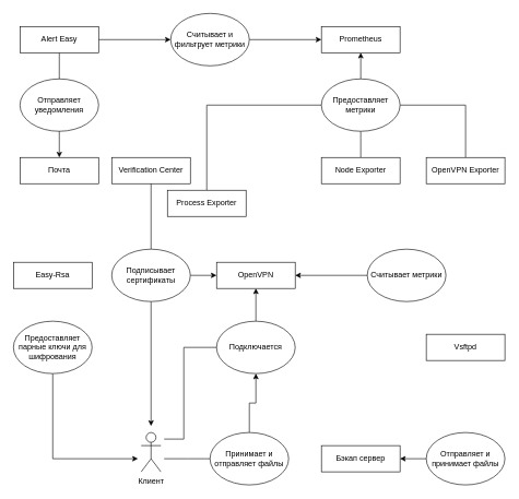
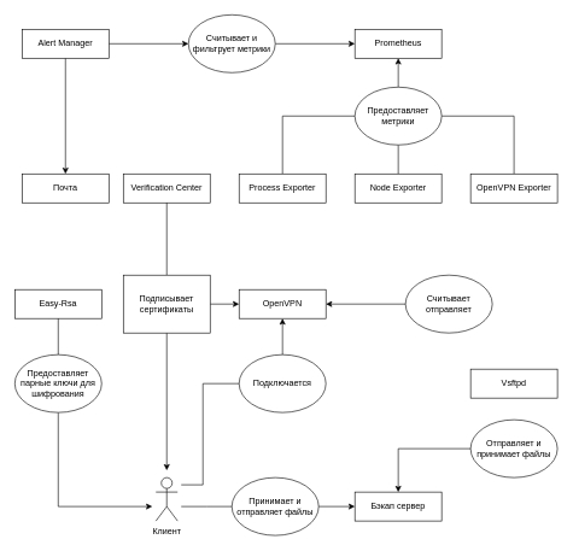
  <mxCell id="0" />
  <mxCell id="1" parent="0" />
  <mxCell id="2" value="Easy-Rsa" style="rounded=0;whiteSpace=wrap;html=1;" vertex="1" parent="1"><mxGeometry x="20" y="400" width="120" height="40" as="geometry" /></mxCell>
  <mxCell id="3" value="Verification Center" style="rounded=0;whiteSpace=wrap;html=1;" vertex="1" parent="1"><mxGeometry x="170" y="240" width="120" height="40" as="geometry" /></mxCell>
  <mxCell id="4" value="OpenVPN" style="rounded=0;whiteSpace=wrap;html=1;" vertex="1" parent="1"><mxGeometry x="330" y="400" width="120" height="40" as="geometry" /></mxCell>
  <mxCell id="5" value="Prometheus" style="rounded=0;whiteSpace=wrap;html=1;" vertex="1" parent="1"><mxGeometry x="490" y="40" width="120" height="40" as="geometry" /></mxCell>
  <mxCell id="6" value="" style="edgeStyle=orthogonalEdgeStyle;rounded=0;orthogonalLoop=1;jettySize=auto;html=1;endArrow=none;endFill=0;" edge="1" parent="1" source="7" target="29"><mxGeometry relative="1" as="geometry" /></mxCell>
  <mxCell id="7" value="Node Exporter" style="whiteSpace=wrap;html=1;" vertex="1" parent="1"><mxGeometry x="490" y="240" width="120" height="40" as="geometry" /></mxCell>
  <mxCell id="8" style="edgeStyle=orthogonalEdgeStyle;rounded=0;orthogonalLoop=1;jettySize=auto;html=1;entryX=1;entryY=0.5;entryDx=0;entryDy=0;exitX=0.5;exitY=0;exitDx=0;exitDy=0;endArrow=none;endFill=0;" edge="1" parent="1" source="9" target="29"><mxGeometry relative="1" as="geometry"><mxPoint x="710" y="160" as="targetPoint" /></mxGeometry></mxCell>
  <mxCell id="9" value="OpenVPN Exporter" style="whiteSpace=wrap;html=1;" vertex="1" parent="1"><mxGeometry x="650" y="240" width="120" height="40" as="geometry" /></mxCell>
  <mxCell id="10" style="edgeStyle=orthogonalEdgeStyle;rounded=0;orthogonalLoop=1;jettySize=auto;html=1;entryX=0;entryY=0.5;entryDx=0;entryDy=0;exitX=0.5;exitY=0;exitDx=0;exitDy=0;endArrow=none;endFill=0;" edge="1" parent="1" source="11" target="29"><mxGeometry relative="1" as="geometry"><mxPoint x="390" y="160" as="targetPoint" /></mxGeometry></mxCell>
- <mxCell id="11" value="Process Exporter" style="whiteSpace=wrap;html=1;" vertex="1" parent="1"><mxGeometry x="255" y="290" width="120" height="40" as="geometry" /></mxCell>
+ <mxCell id="11" value="Process Exporter" style="whiteSpace=wrap;html=1;" vertex="1" parent="1"><mxGeometry x="330" y="240" width="120" height="40" as="geometry" /></mxCell>
  <mxCell id="12" value="" style="edgeStyle=orthogonalEdgeStyle;rounded=0;orthogonalLoop=1;jettySize=auto;html=1;" edge="1" parent="1" source="14" target="32"><mxGeometry relative="1" as="geometry" /></mxCell>
  <mxCell id="13" value="" style="edgeStyle=orthogonalEdgeStyle;rounded=0;orthogonalLoop=1;jettySize=auto;html=1;" edge="1" parent="1" source="14" target="30"><mxGeometry relative="1" as="geometry" /></mxCell>
- <mxCell id="14" value="Alert Easy" style="whiteSpace=wrap;html=1;" vertex="1" parent="1"><mxGeometry x="30" y="40" width="120" height="40" as="geometry" /></mxCell>
+ <mxCell id="14" value="Alert Manager" style="whiteSpace=wrap;html=1;" vertex="1" parent="1"><mxGeometry x="30" y="40" width="120" height="40" as="geometry" /></mxCell>
  <mxCell id="15" value="Клиент" style="shape=umlActor;verticalLabelPosition=bottom;verticalAlign=top;html=1;outlineConnect=0;" vertex="1" parent="1"><mxGeometry x="215" y="660" width="30" height="60" as="geometry" /></mxCell>
  <mxCell id="16" value="" style="edgeStyle=none;orthogonalLoop=1;jettySize=auto;html=1;rounded=0;exitX=0.5;exitY=1;exitDx=0;exitDy=0;" edge="1" parent="1" source="18"><mxGeometry width="100" relative="1" as="geometry"><mxPoint x="120" y="550" as="sourcePoint" /><mxPoint x="210" y="700" as="targetPoint" /><Array as="points"><mxPoint x="80" y="700" /></Array></mxGeometry></mxCell>
+ <mxCell id="17" value="" style="edgeStyle=none;orthogonalLoop=1;jettySize=auto;html=1;rounded=0;exitX=0.5;exitY=1;exitDx=0;exitDy=0;endArrow=none;endFill=0;" edge="1" parent="1" source="2" target="18"><mxGeometry width="100" relative="1" as="geometry"><mxPoint x="110" y="440" as="sourcePoint" /><mxPoint x="230" y="620" as="targetPoint" /><Array as="points" /></mxGeometry></mxCell>
  <mxCell id="18" value="Предоставляет парные ключи для шифрования" style="ellipse;whiteSpace=wrap;html=1;" vertex="1" parent="1"><mxGeometry x="20" y="490" width="120" height="80" as="geometry" /></mxCell>
  <mxCell id="19" value="" style="edgeStyle=none;orthogonalLoop=1;jettySize=auto;html=1;rounded=0;exitX=0.5;exitY=1;exitDx=0;exitDy=0;" edge="1" parent="1" source="22"><mxGeometry width="100" relative="1" as="geometry"><mxPoint x="190" y="380" as="sourcePoint" /><mxPoint x="230" y="650" as="targetPoint" /><Array as="points" /></mxGeometry></mxCell>
  <mxCell id="20" value="" style="edgeStyle=none;orthogonalLoop=1;jettySize=auto;html=1;rounded=0;exitX=0.5;exitY=1;exitDx=0;exitDy=0;endArrow=none;endFill=0;" edge="1" parent="1" source="3" target="22"><mxGeometry width="100" relative="1" as="geometry"><mxPoint x="230" y="280" as="sourcePoint" /><mxPoint x="230" y="580" as="targetPoint" /><Array as="points" /></mxGeometry></mxCell>
  <mxCell id="21" value="" style="edgeStyle=orthogonalEdgeStyle;rounded=0;orthogonalLoop=1;jettySize=auto;html=1;" edge="1" parent="1" source="22" target="4"><mxGeometry relative="1" as="geometry" /></mxCell>
- <mxCell id="22" value="Подписывает сертификаты" style="ellipse;whiteSpace=wrap;html=1;" vertex="1" parent="1"><mxGeometry x="170" y="380" width="120" height="80" as="geometry" /></mxCell>
+ <mxCell id="22" value="Подписывает сертификаты" style="whiteSpace=wrap;html=1;rounded=0;" vertex="1" parent="1"><mxGeometry x="170" y="380" width="120" height="80" as="geometry" /></mxCell>
  <mxCell id="23" value="" style="edgeStyle=none;orthogonalLoop=1;jettySize=auto;html=1;rounded=0;entryX=0.5;entryY=1;entryDx=0;entryDy=0;" edge="1" parent="1" source="25" target="4"><mxGeometry width="100" relative="1" as="geometry"><mxPoint x="250" y="620" as="sourcePoint" /><mxPoint x="430" y="550" as="targetPoint" /><Array as="points" /></mxGeometry></mxCell>
  <mxCell id="24" value="" style="edgeStyle=none;orthogonalLoop=1;jettySize=auto;html=1;rounded=0;entryX=0;entryY=0.5;entryDx=0;entryDy=0;endArrow=none;endFill=0;" edge="1" parent="1" target="25"><mxGeometry width="100" relative="1" as="geometry"><mxPoint x="250" y="670" as="sourcePoint" /><mxPoint x="390" y="440" as="targetPoint" /><Array as="points"><mxPoint x="280" y="670" /><mxPoint x="280" y="530" /></Array></mxGeometry></mxCell>
  <mxCell id="25" value="Подключается" style="ellipse;whiteSpace=wrap;html=1;" vertex="1" parent="1"><mxGeometry x="330" y="490" width="120" height="80" as="geometry" /></mxCell>
  <mxCell id="26" value="" style="edgeStyle=orthogonalEdgeStyle;rounded=0;orthogonalLoop=1;jettySize=auto;html=1;" edge="1" parent="1" source="27" target="4"><mxGeometry relative="1" as="geometry" /></mxCell>
- <mxCell id="27" value="Считывает метрики" style="ellipse;whiteSpace=wrap;html=1;" vertex="1" parent="1"><mxGeometry x="560" y="380" width="120" height="80" as="geometry" /></mxCell>
+ <mxCell id="27" value="Считывает отправляет" style="ellipse;whiteSpace=wrap;html=1;" vertex="1" parent="1"><mxGeometry x="560" y="380" width="120" height="80" as="geometry" /></mxCell>
  <mxCell id="28" value="" style="edgeStyle=orthogonalEdgeStyle;rounded=0;orthogonalLoop=1;jettySize=auto;html=1;" edge="1" parent="1" source="29" target="5"><mxGeometry relative="1" as="geometry" /></mxCell>
  <mxCell id="29" value="Предоставляет метрики" style="ellipse;whiteSpace=wrap;html=1;" vertex="1" parent="1"><mxGeometry x="490" y="120" width="120" height="80" as="geometry" /></mxCell>
  <mxCell id="30" value="Почта" style="whiteSpace=wrap;html=1;" vertex="1" parent="1"><mxGeometry x="30" y="240" width="120" height="40" as="geometry" /></mxCell>
  <mxCell id="31" value="" style="edgeStyle=orthogonalEdgeStyle;rounded=0;orthogonalLoop=1;jettySize=auto;html=1;" edge="1" parent="1" source="32" target="5"><mxGeometry relative="1" as="geometry" /></mxCell>
  <mxCell id="32" value="Считывает и фильтрует метрики" style="ellipse;whiteSpace=wrap;html=1;" vertex="1" parent="1"><mxGeometry x="260" y="20" width="120" height="80" as="geometry" /></mxCell>
- <mxCell id="33" value="Отправляет уведомления" style="ellipse;whiteSpace=wrap;html=1;" vertex="1" parent="1"><mxGeometry x="30" y="120" width="120" height="80" as="geometry" /></mxCell>
  <mxCell id="34" value="Vsftpd" style="rounded=0;whiteSpace=wrap;html=1;" vertex="1" parent="1"><mxGeometry x="650" y="510" width="120" height="40" as="geometry" /></mxCell>
  <mxCell id="35" value="Бэкап сервер" style="whiteSpace=wrap;html=1;" vertex="1" parent="1"><mxGeometry x="490" y="680" width="120" height="40" as="geometry" /></mxCell>
  <mxCell id="36" value="" style="edgeStyle=orthogonalEdgeStyle;rounded=0;orthogonalLoop=1;jettySize=auto;html=1;" edge="1" parent="1" source="37" target="35"><mxGeometry relative="1" as="geometry" /></mxCell>
- <mxCell id="37" value="Отправляет и принимает файлы" style="ellipse;whiteSpace=wrap;html=1;" vertex="1" parent="1"><mxGeometry x="650" y="660" width="120" height="80" as="geometry" /></mxCell>
- <mxCell id="38" value="" style="edgeStyle=orthogonalEdgeStyle;rounded=0;orthogonalLoop=1;jettySize=auto;html=1;" edge="1" parent="1" source="40" target="25"><mxGeometry relative="1" as="geometry" /></mxCell>
+ <mxCell id="37" value="Отправляет и принимает файлы" style="ellipse;whiteSpace=wrap;html=1;" vertex="1" parent="1"><mxGeometry x="650" y="580" width="120" height="80" as="geometry" /></mxCell>
+ <mxCell id="38" value="" style="edgeStyle=orthogonalEdgeStyle;rounded=0;orthogonalLoop=1;jettySize=auto;html=1;" edge="1" parent="1" source="40" target="35"><mxGeometry relative="1" as="geometry" /></mxCell>
  <mxCell id="39" style="edgeStyle=orthogonalEdgeStyle;rounded=0;orthogonalLoop=1;jettySize=auto;html=1;endArrow=none;endFill=0;" edge="1" parent="1" source="40"><mxGeometry relative="1" as="geometry"><mxPoint x="250" y="700" as="targetPoint" /></mxGeometry></mxCell>
  <mxCell id="40" value="Принимает и отправляет файлы&lt;br&gt;" style="ellipse;whiteSpace=wrap;html=1;" vertex="1" parent="1"><mxGeometry x="320" y="660" width="120" height="80" as="geometry" /></mxCell>
